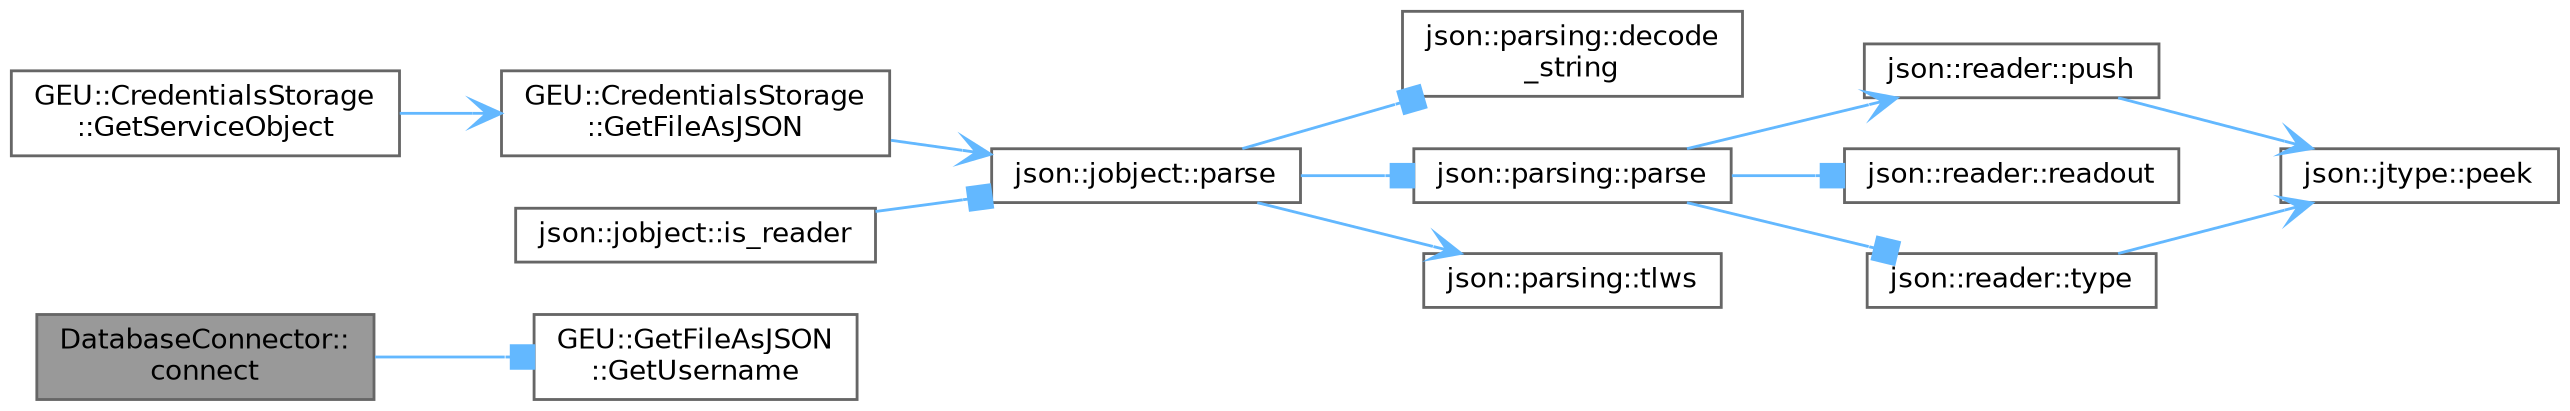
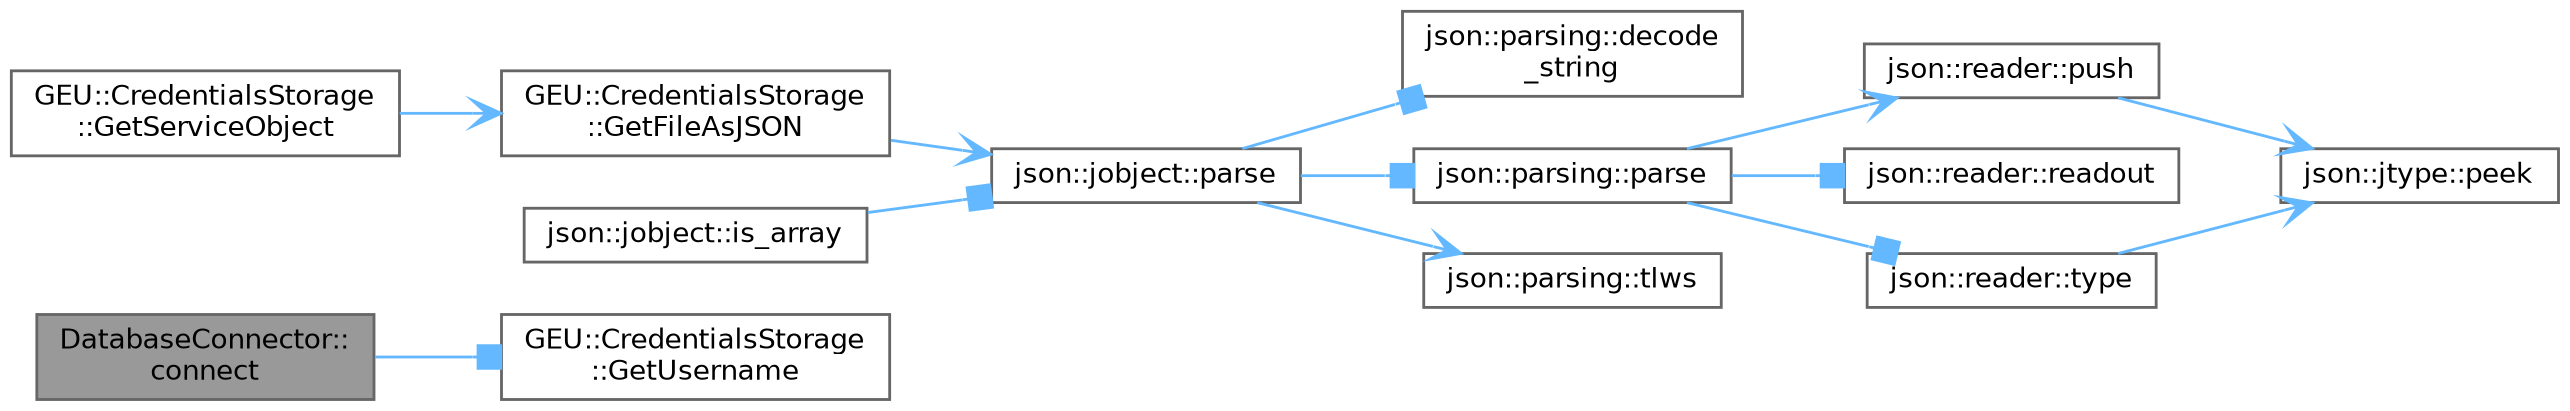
  digraph {
    rankdir=LR
    node [color=grey40 fillcolor=white fontname=Helvetica fontsize=10 shape=box style=filled]
    edge [arrowhead=box color=steelblue1 fontname=Helvetica fontsize=10 labelfontname=Helvetica labelfontsize=10 style=solid]
    n1 [color=gray40 fillcolor=grey60 fontcolor=black height=0.2 label="DatabaseConnector::\lconnect" width=0.4]
-   n2 [height=0.2 label="GEU::GetFileAsJSON\l::GetUsername" width=0.4]
+   n2 [height=0.2 label="GEU::CredentialsStorage\l::GetUsername" width=0.4]
    n3 [height=0.2 label="GEU::CredentialsStorage\l::GetServiceObject" width=0.4]
    n4 [height=0.2 label="GEU::CredentialsStorage\l::GetFileAsJSON" width=0.4]
    n5 [height=0.2 label="json::jobject::parse" width=0.4]
    n6 [height=0.2 label="json::parsing::decode\l_string" width=0.4]
    n7 [height=0.2 label="json::parsing::parse" width=0.4]
    n8 [height=0.2 label="json::parsing::tlws" width=0.4]
-   n9 [height=0.2 label="json::jobject::is_reader" width=0.4]
+   n9 [height=0.2 label="json::jobject::is_array" width=0.4]
    n10 [height=0.2 label="json::reader::push" width=0.4]
    n11 [height=0.2 label="json::reader::readout" width=0.4]
    n12 [height=0.2 label="json::reader::type" width=0.4]
    n13 [height=0.2 label="json::jtype::peek" width=0.4]
    n1 -> n2
    n3 -> n4 [arrowhead=vee]
    n4 -> n5 [arrowhead=vee]
    n5 -> n6
    n5 -> n7
    n5 -> n8 [arrowhead=vee]
    n7 -> n10 [arrowhead=vee]
    n7 -> n11
    n7 -> n12
    n9 -> n5
    n10 -> n13 [arrowhead=vee]
    n12 -> n13 [arrowhead=vee]
  }
